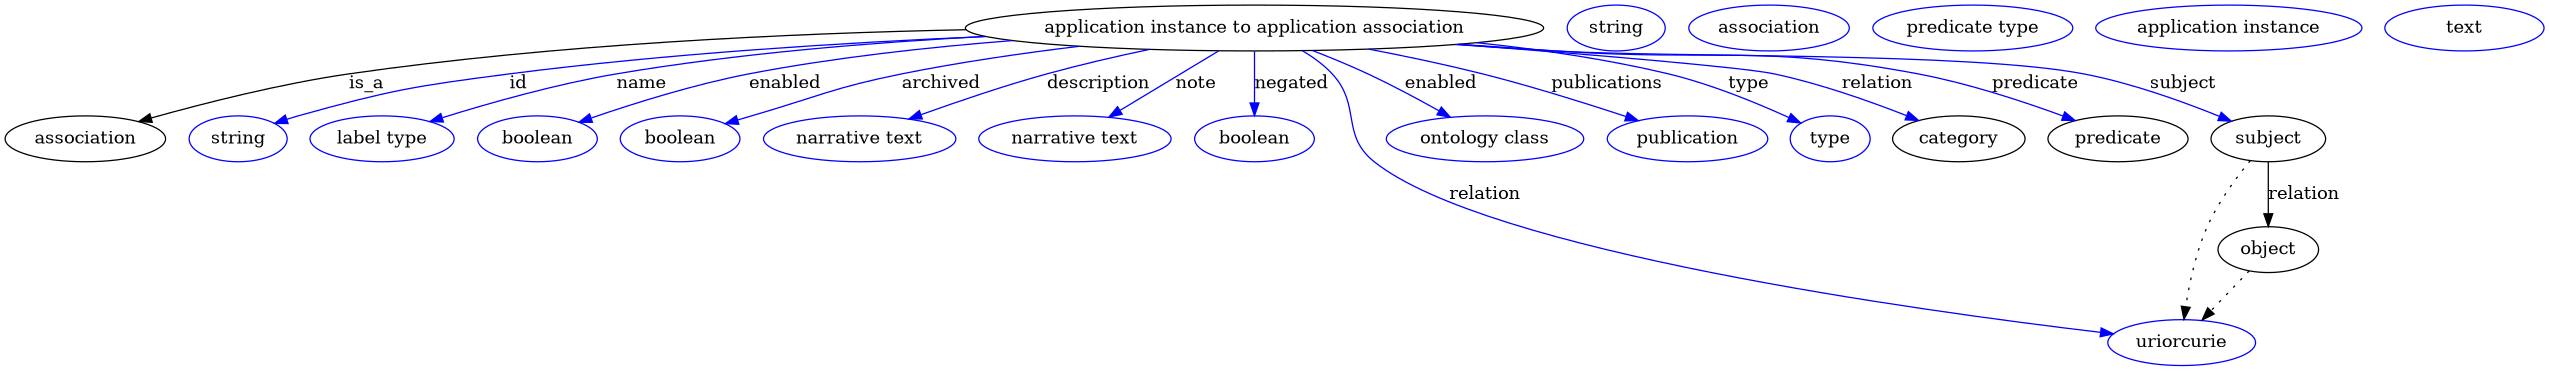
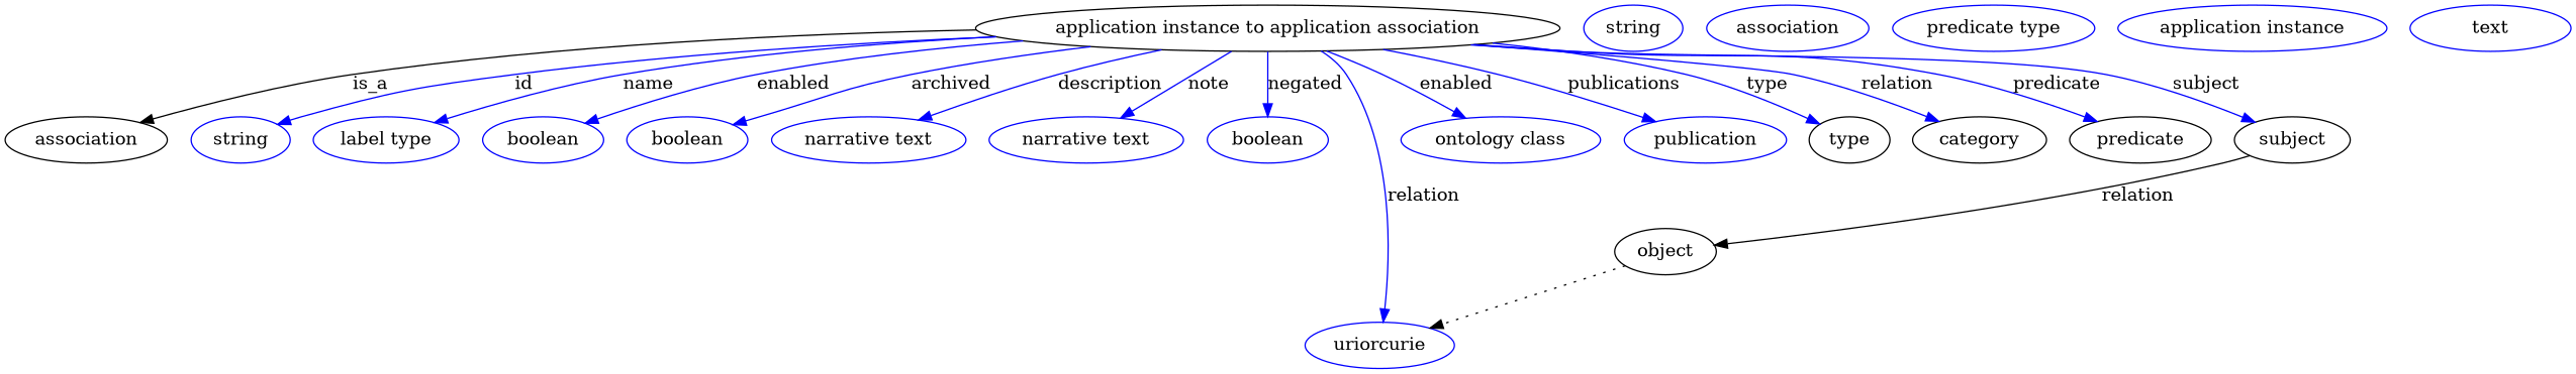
  digraph {
    node [color=blue]
    edge [color=blue style=solid]
    n1 [height=0.5 label="application instance to application association" width=6.3008 color=""]
    association [height=0.5 width=1.7512 color=""]
    n3 [height=0.5 label=string width=1.0652]
    n4 [height=0.5 label="label type" width=1.5707]
    n5 [height=0.5 label=boolean width=1.2999]
    n6 [height=0.5 label=boolean width=1.2999]
    n7 [height=0.5 label="narrative text" width=2.0943]
    n8 [height=0.5 label="narrative text" width=2.0943]
    n9 [height=0.5 label=boolean width=1.2999]
    n10 [height=0.5 label=uriorcurie width=1.6068]
    n11 [height=0.5 label="ontology class" width=2.1484]
    n12 [height=0.5 label=publication width=1.7512]
-   type [height=0.5 width=0.86659]
+   type [height=0.5 width=0.86659 color=""]
    category [height=0.5 width=1.4443 color=""]
    predicate [height=0.5 width=1.5346 color=""]
    subject [height=0.5 width=1.2457 color=""]
    object [height=0.5 width=1.1013 color=""]
    n18 [height=0.5 label=string width=1.0652]
    n19 [height=0.5 label=association width=1.7512]
    n20 [height=0.5 label="predicate type" width=2.1845]
    n21 [height=0.5 label="application instance" width=2.9067]
    n22 [height=0.5 label=text width=1.7332]
    n1 -> association [label=is_a color="" style=""]
    n1 -> n3 [label=id]
    n1 -> n4 [label=name]
    n1 -> n5 [label=enabled]
    n1 -> n6 [label=archived]
    n1 -> n7 [label=description]
    n1 -> n8 [label=note]
    n1 -> n9 [label=negated]
    n1 -> n10 [label=relation]
    n1 -> n11 [label=enabled]
    n1 -> n12 [label=publications]
    n1 -> type [label=type]
    n1 -> category [label=relation]
    n1 -> predicate [label=predicate]
    n1 -> subject [label=subject]
-   subject -> n10 [style=dotted color=""]
    subject -> object [label=relation color="" style=""]
    object -> n10 [style=dotted color=""]
  }
